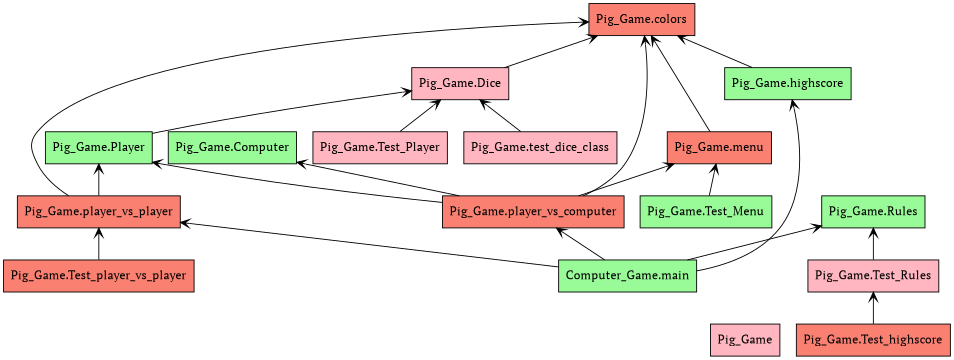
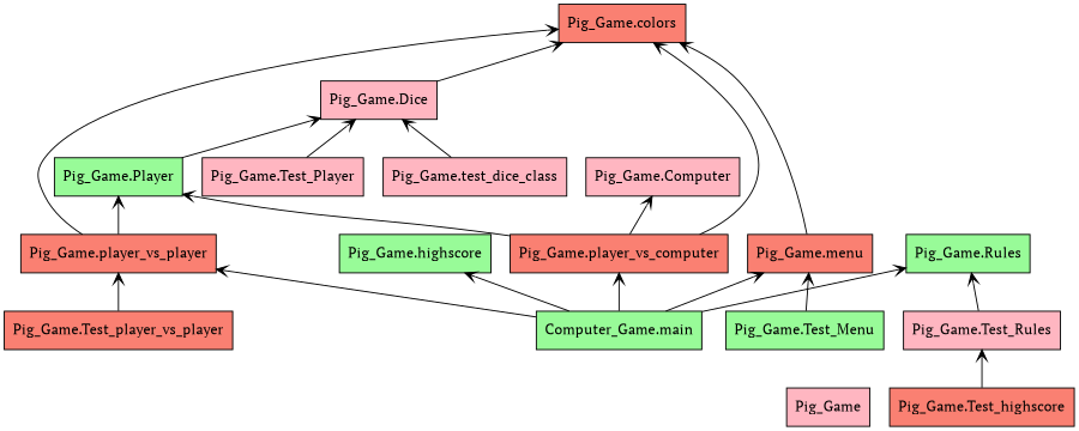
  digraph {
    fontname="PT Serif"
    rankdir=BT
    node [color=black fillcolor=lightpink fontname="PT Serif" shape=box style="solid,filled"]
    edge [arrowhead=open arrowtail=none fontname="PT Serif"]
    n1 [label=Pig_Game]
-   n2 [fillcolor=palegreen label="Pig_Game.Computer"]
+   n2 [label="Pig_Game.Computer"]
    n3 [label="Pig_Game.Dice"]
    n4 [fillcolor=salmon label="Pig_Game.colors"]
    n5 [fillcolor=palegreen label="Pig_Game.Player"]
    n6 [fillcolor=palegreen label="Pig_Game.Rules"]
    n7 [fillcolor=palegreen label="Pig_Game.Test_Menu"]
    n8 [fillcolor=salmon label="Pig_Game.menu"]
    n9 [label="Pig_Game.Test_Player"]
    n10 [label="Pig_Game.Test_Rules"]
    n11 [fillcolor=salmon label="Pig_Game.Test_highscore"]
    n12 [fillcolor=palegreen label="Pig_Game.highscore"]
    n13 [fillcolor=salmon label="Pig_Game.Test_player_vs_player"]
    n14 [fillcolor=salmon label="Pig_Game.player_vs_player"]
    n15 [fillcolor=palegreen label="Computer_Game.main"]
    n16 [fillcolor=salmon label="Pig_Game.player_vs_computer"]
    n17 [label="Pig_Game.test_dice_class"]
    n3 -> n4
    n5 -> n3
    n7 -> n8
    n8 -> n4
    n9 -> n3
    n10 -> n6
    n11 -> n10
-   n12 -> n4
    n13 -> n14
    n14 -> n4
    n14 -> n5
    n15 -> n6
-   n16 -> n8
+   n15 -> n8
    n15 -> n12
    n15 -> n14
    n15 -> n16
    n16 -> n2
    n16 -> n4
    n16 -> n5
    n17 -> n3
  }
